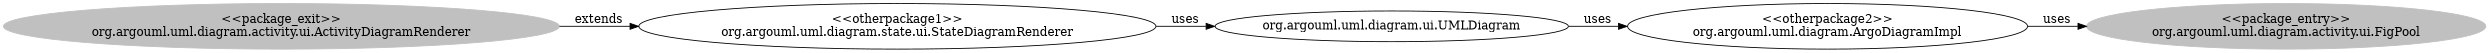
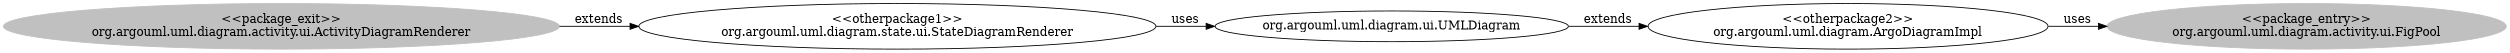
  digraph {
    rankdir=LR
    n1 [color=grey label="<<package_exit>>\norg.argouml.uml.diagram.activity.ui.ActivityDiagramRenderer" style=filled]
    n2 [label="<<otherpackage1>>\norg.argouml.uml.diagram.state.ui.StateDiagramRenderer"]
    n3 [color=grey label="<<package_entry>>\norg.argouml.uml.diagram.activity.ui.FigPool" style=filled]
    n4 [label="org.argouml.uml.diagram.ui.UMLDiagram"]
    n5 [label="<<otherpackage2>>\norg.argouml.uml.diagram.ArgoDiagramImpl"]
    n1 -> n2 [label=extends]
    n2 -> n4 [label=uses]
-   n4 -> n5 [label=uses]
+   n4 -> n5 [label=extends]
    n5 -> n3 [label=uses]
  }
